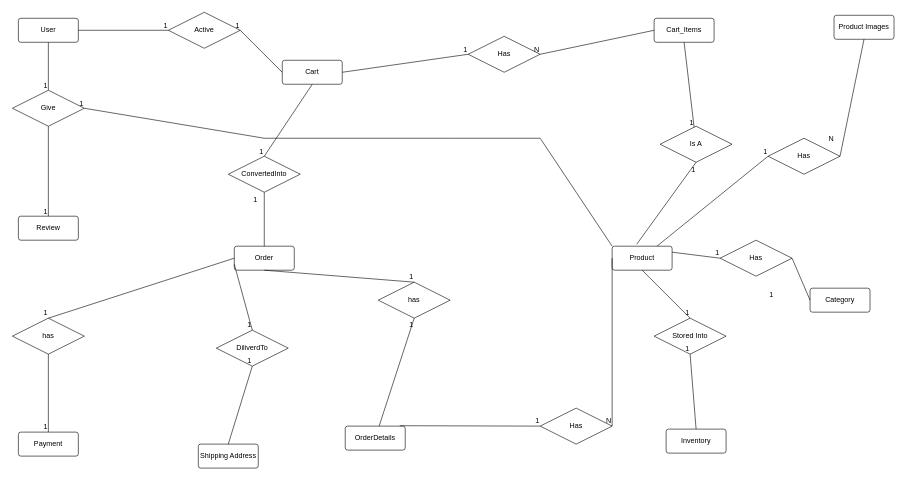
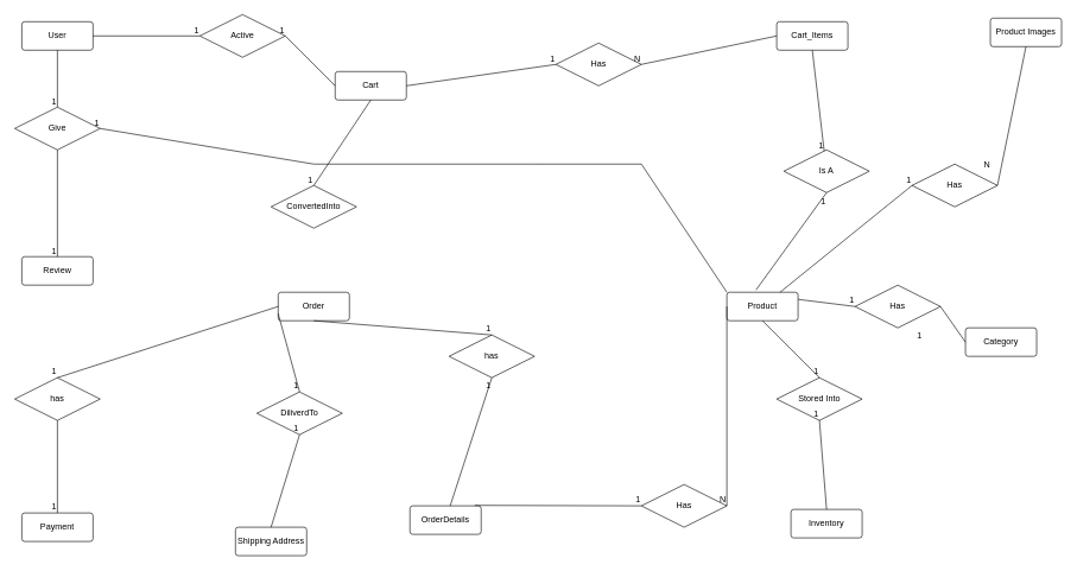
  <mxCell id="0" />
  <mxCell id="1" parent="0" />
  <mxCell id="2" value="User" style="rounded=1;arcSize=10;whiteSpace=wrap;html=1;align=center;" parent="1" vertex="1"><mxGeometry x="30" y="30" width="100" height="40" as="geometry" /></mxCell>
  <mxCell id="3" value="Active" style="shape=rhombus;perimeter=rhombusPerimeter;whiteSpace=wrap;html=1;align=center;" parent="1" vertex="1"><mxGeometry x="280" y="20" width="120" height="60" as="geometry" /></mxCell>
  <mxCell id="4" value="Cart" style="rounded=1;arcSize=10;whiteSpace=wrap;html=1;align=center;" parent="1" vertex="1"><mxGeometry x="470" y="100" width="100" height="40" as="geometry" /></mxCell>
  <mxCell id="5" value="Cart_Items" style="rounded=1;arcSize=10;whiteSpace=wrap;html=1;align=center;" parent="1" vertex="1"><mxGeometry x="1090" y="30" width="100" height="40" as="geometry" /></mxCell>
  <mxCell id="6" value="Has" style="shape=rhombus;perimeter=rhombusPerimeter;whiteSpace=wrap;html=1;align=center;" parent="1" vertex="1"><mxGeometry x="780" y="60" width="120" height="60" as="geometry" /></mxCell>
  <mxCell id="7" value="" style="endArrow=none;html=1;rounded=0;entryX=0;entryY=0.5;entryDx=0;entryDy=0;" parent="1" source="2" target="3" edge="1"><mxGeometry relative="1" as="geometry"><mxPoint x="430" y="230" as="sourcePoint" /><mxPoint x="590" y="230" as="targetPoint" /></mxGeometry></mxCell>
  <mxCell id="8" value="1" style="resizable=0;html=1;whiteSpace=wrap;align=right;verticalAlign=bottom;" parent="7" connectable="0" vertex="1"><mxGeometry x="1" relative="1" as="geometry" /></mxCell>
  <mxCell id="9" value="" style="endArrow=none;html=1;rounded=0;entryX=1;entryY=0.5;entryDx=0;entryDy=0;exitX=0;exitY=0.5;exitDx=0;exitDy=0;" parent="1" source="4" target="3" edge="1"><mxGeometry relative="1" as="geometry"><mxPoint x="540" y="220" as="sourcePoint" /><mxPoint x="700" y="220" as="targetPoint" /></mxGeometry></mxCell>
  <mxCell id="10" value="1" style="resizable=0;html=1;whiteSpace=wrap;align=right;verticalAlign=bottom;" parent="9" connectable="0" vertex="1"><mxGeometry x="1" relative="1" as="geometry" /></mxCell>
  <mxCell id="11" value="" style="endArrow=none;html=1;rounded=0;entryX=0;entryY=0.5;entryDx=0;entryDy=0;exitX=1;exitY=0.5;exitDx=0;exitDy=0;" parent="1" source="4" target="6" edge="1"><mxGeometry relative="1" as="geometry"><mxPoint x="570" y="160" as="sourcePoint" /><mxPoint x="730" y="160" as="targetPoint" /></mxGeometry></mxCell>
  <mxCell id="12" value="1" style="resizable=0;html=1;whiteSpace=wrap;align=right;verticalAlign=bottom;" parent="11" connectable="0" vertex="1"><mxGeometry x="1" relative="1" as="geometry" /></mxCell>
  <mxCell id="13" value="" style="endArrow=none;html=1;rounded=0;entryX=1;entryY=0.5;entryDx=0;entryDy=0;exitX=0;exitY=0.5;exitDx=0;exitDy=0;" parent="1" source="5" target="6" edge="1"><mxGeometry relative="1" as="geometry"><mxPoint x="730" y="170" as="sourcePoint" /><mxPoint x="890" y="170" as="targetPoint" /></mxGeometry></mxCell>
  <mxCell id="14" value="N" style="resizable=0;html=1;whiteSpace=wrap;align=right;verticalAlign=bottom;" parent="13" connectable="0" vertex="1"><mxGeometry x="1" relative="1" as="geometry" /></mxCell>
  <mxCell id="15" value="ConvertedInto" style="shape=rhombus;perimeter=rhombusPerimeter;whiteSpace=wrap;html=1;align=center;" parent="1" vertex="1"><mxGeometry x="380" y="260" width="120" height="60" as="geometry" /></mxCell>
  <mxCell id="16" value="Order" style="rounded=1;arcSize=10;whiteSpace=wrap;html=1;align=center;" parent="1" vertex="1"><mxGeometry x="390" y="410" width="100" height="40" as="geometry" /></mxCell>
  <mxCell id="17" value="" style="endArrow=none;html=1;rounded=0;entryX=0.5;entryY=0;entryDx=0;entryDy=0;exitX=0.5;exitY=1;exitDx=0;exitDy=0;" parent="1" source="4" target="15" edge="1"><mxGeometry relative="1" as="geometry"><mxPoint x="420" y="150" as="sourcePoint" /><mxPoint x="580" y="150" as="targetPoint" /></mxGeometry></mxCell>
  <mxCell id="18" value="1" style="resizable=0;html=1;whiteSpace=wrap;align=right;verticalAlign=bottom;" parent="17" connectable="0" vertex="1"><mxGeometry x="1" relative="1" as="geometry" /></mxCell>
- <mxCell id="19" value="" style="endArrow=none;html=1;rounded=0;entryX=0.5;entryY=1;entryDx=0;entryDy=0;exitX=0.5;exitY=0;exitDx=0;exitDy=0;" parent="1" source="16" target="15" edge="1"><mxGeometry relative="1" as="geometry"><mxPoint x="470" y="240" as="sourcePoint" /><mxPoint x="630" y="240" as="targetPoint" /></mxGeometry></mxCell>
- <mxCell id="20" value="1" style="resizable=0;html=1;whiteSpace=wrap;align=right;verticalAlign=bottom;" parent="19" connectable="0" vertex="1"><mxGeometry x="1" relative="1" as="geometry"><mxPoint x="-10" y="20" as="offset" /></mxGeometry></mxCell>
  <mxCell id="21" value="has" style="shape=rhombus;perimeter=rhombusPerimeter;whiteSpace=wrap;html=1;align=center;" parent="1" vertex="1"><mxGeometry x="630" y="470" width="120" height="60" as="geometry" /></mxCell>
  <mxCell id="22" value="" style="endArrow=none;html=1;rounded=0;entryX=0.5;entryY=0;entryDx=0;entryDy=0;exitX=0.5;exitY=1;exitDx=0;exitDy=0;" parent="1" source="16" target="21" edge="1"><mxGeometry relative="1" as="geometry"><mxPoint x="460" y="340" as="sourcePoint" /><mxPoint x="620" y="340" as="targetPoint" /></mxGeometry></mxCell>
  <mxCell id="23" value="1" style="resizable=0;html=1;whiteSpace=wrap;align=right;verticalAlign=bottom;" parent="22" connectable="0" vertex="1"><mxGeometry x="1" relative="1" as="geometry" /></mxCell>
  <mxCell id="24" value="OrderDetails" style="rounded=1;arcSize=10;whiteSpace=wrap;html=1;align=center;" parent="1" vertex="1"><mxGeometry x="575" y="710" width="100" height="40" as="geometry" /></mxCell>
  <mxCell id="25" value="" style="endArrow=none;html=1;rounded=0;entryX=0.5;entryY=1;entryDx=0;entryDy=0;" parent="1" source="24" target="21" edge="1"><mxGeometry relative="1" as="geometry"><mxPoint x="460" y="420" as="sourcePoint" /><mxPoint x="620" y="420" as="targetPoint" /></mxGeometry></mxCell>
  <mxCell id="26" value="1" style="resizable=0;html=1;whiteSpace=wrap;align=right;verticalAlign=bottom;" parent="25" connectable="0" vertex="1"><mxGeometry x="1" relative="1" as="geometry"><mxPoint y="20" as="offset" /></mxGeometry></mxCell>
  <mxCell id="27" value="Payment" style="rounded=1;arcSize=10;whiteSpace=wrap;html=1;align=center;" parent="1" vertex="1"><mxGeometry x="30" y="720" width="100" height="40" as="geometry" /></mxCell>
  <mxCell id="28" value="Give" style="shape=rhombus;perimeter=rhombusPerimeter;whiteSpace=wrap;html=1;align=center;" parent="1" vertex="1"><mxGeometry x="20" y="150" width="120" height="60" as="geometry" /></mxCell>
  <mxCell id="29" value="has" style="shape=rhombus;perimeter=rhombusPerimeter;whiteSpace=wrap;html=1;align=center;" parent="1" vertex="1"><mxGeometry x="20" y="530" width="120" height="60" as="geometry" /></mxCell>
  <mxCell id="30" value="Review" style="rounded=1;arcSize=10;whiteSpace=wrap;html=1;align=center;" parent="1" vertex="1"><mxGeometry x="30" y="360" width="100" height="40" as="geometry" /></mxCell>
  <mxCell id="31" value="" style="endArrow=none;html=1;rounded=0;entryX=0.5;entryY=0;entryDx=0;entryDy=0;exitX=0.5;exitY=1;exitDx=0;exitDy=0;" parent="1" source="2" target="28" edge="1"><mxGeometry relative="1" as="geometry"><mxPoint x="350" y="290" as="sourcePoint" /><mxPoint x="510" y="290" as="targetPoint" /></mxGeometry></mxCell>
  <mxCell id="32" value="1" style="resizable=0;html=1;whiteSpace=wrap;align=right;verticalAlign=bottom;" parent="31" connectable="0" vertex="1"><mxGeometry x="1" relative="1" as="geometry" /></mxCell>
  <mxCell id="33" value="" style="endArrow=none;html=1;rounded=0;entryX=0.5;entryY=0;entryDx=0;entryDy=0;exitX=0.5;exitY=1;exitDx=0;exitDy=0;" parent="1" source="28" target="30" edge="1"><mxGeometry relative="1" as="geometry"><mxPoint x="450" y="330" as="sourcePoint" /><mxPoint x="610" y="330" as="targetPoint" /></mxGeometry></mxCell>
  <mxCell id="34" value="1" style="resizable=0;html=1;whiteSpace=wrap;align=right;verticalAlign=bottom;" parent="33" connectable="0" vertex="1"><mxGeometry x="1" relative="1" as="geometry" /></mxCell>
  <mxCell id="35" value="" style="endArrow=none;html=1;rounded=0;entryX=0.5;entryY=0;entryDx=0;entryDy=0;" parent="1" source="29" target="27" edge="1"><mxGeometry relative="1" as="geometry"><mxPoint x="140" y="450" as="sourcePoint" /><mxPoint x="300" y="450" as="targetPoint" /></mxGeometry></mxCell>
  <mxCell id="36" value="1" style="resizable=0;html=1;whiteSpace=wrap;align=right;verticalAlign=bottom;" parent="35" connectable="0" vertex="1"><mxGeometry x="1" relative="1" as="geometry" /></mxCell>
  <mxCell id="37" value="" style="endArrow=none;html=1;rounded=0;exitX=0;exitY=0.5;exitDx=0;exitDy=0;entryX=0.5;entryY=0;entryDx=0;entryDy=0;" parent="1" source="16" target="29" edge="1"><mxGeometry relative="1" as="geometry"><mxPoint x="330" y="460" as="sourcePoint" /><mxPoint x="490" y="460" as="targetPoint" /></mxGeometry></mxCell>
  <mxCell id="38" value="1" style="resizable=0;html=1;whiteSpace=wrap;align=right;verticalAlign=bottom;" parent="37" connectable="0" vertex="1"><mxGeometry x="1" relative="1" as="geometry" /></mxCell>
  <mxCell id="39" value="Has" style="shape=rhombus;perimeter=rhombusPerimeter;whiteSpace=wrap;html=1;align=center;" parent="1" vertex="1"><mxGeometry x="900" y="680" width="120" height="60" as="geometry" /></mxCell>
  <mxCell id="40" value="Product" style="rounded=1;arcSize=10;whiteSpace=wrap;html=1;align=center;" parent="1" vertex="1"><mxGeometry x="1020" y="410" width="100" height="40" as="geometry" /></mxCell>
  <mxCell id="41" value="" style="endArrow=none;html=1;rounded=0;entryX=0;entryY=0.5;entryDx=0;entryDy=0;exitX=0.91;exitY=-0.017;exitDx=0;exitDy=0;exitPerimeter=0;" parent="1" source="24" target="39" edge="1"><mxGeometry relative="1" as="geometry"><mxPoint x="780" y="280" as="sourcePoint" /><mxPoint x="910" y="370" as="targetPoint" /></mxGeometry></mxCell>
  <mxCell id="42" value="1" style="resizable=0;html=1;whiteSpace=wrap;align=right;verticalAlign=bottom;" parent="41" connectable="0" vertex="1"><mxGeometry x="1" relative="1" as="geometry" /></mxCell>
  <mxCell id="43" value="Is A" style="shape=rhombus;perimeter=rhombusPerimeter;whiteSpace=wrap;html=1;align=center;" parent="1" vertex="1"><mxGeometry x="1100" y="210" width="120" height="60" as="geometry" /></mxCell>
  <mxCell id="44" value="" style="endArrow=none;html=1;rounded=0;entryX=0.5;entryY=1;entryDx=0;entryDy=0;exitX=0.41;exitY=-0.083;exitDx=0;exitDy=0;exitPerimeter=0;" parent="1" source="40" target="43" edge="1"><mxGeometry relative="1" as="geometry"><mxPoint x="440" y="360" as="sourcePoint" /><mxPoint x="600" y="360" as="targetPoint" /></mxGeometry></mxCell>
  <mxCell id="45" value="1" style="resizable=0;html=1;whiteSpace=wrap;align=right;verticalAlign=bottom;" parent="44" connectable="0" vertex="1"><mxGeometry x="1" relative="1" as="geometry"><mxPoint y="20" as="offset" /></mxGeometry></mxCell>
  <mxCell id="46" value="" style="endArrow=none;html=1;rounded=0;exitX=0.5;exitY=1;exitDx=0;exitDy=0;" parent="1" source="5" target="43" edge="1"><mxGeometry relative="1" as="geometry"><mxPoint x="620" y="390" as="sourcePoint" /><mxPoint x="780" y="390" as="targetPoint" /></mxGeometry></mxCell>
  <mxCell id="47" value="1" style="resizable=0;html=1;whiteSpace=wrap;align=right;verticalAlign=bottom;" parent="46" connectable="0" vertex="1"><mxGeometry x="1" relative="1" as="geometry" /></mxCell>
  <mxCell id="48" value="Stored Into" style="shape=rhombus;perimeter=rhombusPerimeter;whiteSpace=wrap;html=1;align=center;" parent="1" vertex="1"><mxGeometry x="1090" y="530" width="120" height="60" as="geometry" /></mxCell>
  <mxCell id="49" value="Inventory" style="rounded=1;arcSize=10;whiteSpace=wrap;html=1;align=center;" parent="1" vertex="1"><mxGeometry x="1110" y="715" width="100" height="40" as="geometry" /></mxCell>
  <mxCell id="50" value="" style="endArrow=none;html=1;rounded=0;entryX=0.5;entryY=0;entryDx=0;entryDy=0;exitX=0.5;exitY=1;exitDx=0;exitDy=0;" parent="1" source="40" target="48" edge="1"><mxGeometry relative="1" as="geometry"><mxPoint x="490" y="370" as="sourcePoint" /><mxPoint x="650" y="370" as="targetPoint" /></mxGeometry></mxCell>
  <mxCell id="51" value="1" style="resizable=0;html=1;whiteSpace=wrap;align=right;verticalAlign=bottom;" parent="50" connectable="0" vertex="1"><mxGeometry x="1" relative="1" as="geometry" /></mxCell>
  <mxCell id="52" value="" style="endArrow=none;html=1;rounded=0;entryX=0.5;entryY=1;entryDx=0;entryDy=0;exitX=0.5;exitY=0;exitDx=0;exitDy=0;" parent="1" source="49" target="48" edge="1"><mxGeometry relative="1" as="geometry"><mxPoint x="580" y="500" as="sourcePoint" /><mxPoint x="740" y="500" as="targetPoint" /></mxGeometry></mxCell>
  <mxCell id="53" value="1" style="resizable=0;html=1;whiteSpace=wrap;align=right;verticalAlign=bottom;" parent="52" connectable="0" vertex="1"><mxGeometry x="1" relative="1" as="geometry" /></mxCell>
  <mxCell id="54" value="" style="endArrow=none;html=1;rounded=0;entryX=1;entryY=0.5;entryDx=0;entryDy=0;exitX=0;exitY=0.5;exitDx=0;exitDy=0;" parent="1" source="40" target="39" edge="1"><mxGeometry relative="1" as="geometry"><mxPoint x="830" y="320" as="sourcePoint" /><mxPoint x="990" y="320" as="targetPoint" /></mxGeometry></mxCell>
  <mxCell id="55" value="N" style="resizable=0;html=1;whiteSpace=wrap;align=right;verticalAlign=bottom;" parent="54" connectable="0" vertex="1"><mxGeometry x="1" relative="1" as="geometry" /></mxCell>
  <mxCell id="56" value="" style="endArrow=none;html=1;rounded=0;entryX=1;entryY=0.5;entryDx=0;entryDy=0;exitX=0;exitY=0;exitDx=0;exitDy=0;" parent="1" source="40" target="28" edge="1"><mxGeometry relative="1" as="geometry"><mxPoint x="410" y="220" as="sourcePoint" /><mxPoint x="570" y="220" as="targetPoint" /><Array as="points"><mxPoint x="960" y="320" /><mxPoint x="900" y="230" /><mxPoint x="750" y="230" /><mxPoint x="440" y="230" /></Array></mxGeometry></mxCell>
  <mxCell id="57" value="1" style="resizable=0;html=1;whiteSpace=wrap;align=right;verticalAlign=bottom;" parent="56" connectable="0" vertex="1"><mxGeometry x="1" relative="1" as="geometry" /></mxCell>
  <mxCell id="58" value="DiliverdTo" style="shape=rhombus;perimeter=rhombusPerimeter;whiteSpace=wrap;html=1;align=center;" parent="1" vertex="1"><mxGeometry x="360" y="550" width="120" height="60" as="geometry" /></mxCell>
  <mxCell id="59" value="Shipping Address" style="rounded=1;arcSize=10;whiteSpace=wrap;html=1;align=center;" parent="1" vertex="1"><mxGeometry x="330" y="740" width="100" height="40" as="geometry" /></mxCell>
  <mxCell id="60" value="" style="endArrow=none;html=1;rounded=0;entryX=0.5;entryY=1;entryDx=0;entryDy=0;exitX=0.5;exitY=0;exitDx=0;exitDy=0;" parent="1" source="59" target="58" edge="1"><mxGeometry relative="1" as="geometry"><mxPoint x="510" y="790" as="sourcePoint" /><mxPoint x="510" y="760" as="targetPoint" /></mxGeometry></mxCell>
  <mxCell id="61" value="1" style="resizable=0;html=1;whiteSpace=wrap;align=right;verticalAlign=bottom;" parent="60" connectable="0" vertex="1"><mxGeometry x="1" relative="1" as="geometry" /></mxCell>
  <mxCell id="62" value="" style="endArrow=none;html=1;rounded=0;exitX=0;exitY=0.75;exitDx=0;exitDy=0;entryX=0.5;entryY=0;entryDx=0;entryDy=0;" parent="1" source="16" target="58" edge="1"><mxGeometry relative="1" as="geometry"><mxPoint x="650" y="290" as="sourcePoint" /><mxPoint x="90" y="540" as="targetPoint" /></mxGeometry></mxCell>
  <mxCell id="63" value="1" style="resizable=0;html=1;whiteSpace=wrap;align=right;verticalAlign=bottom;" parent="62" connectable="0" vertex="1"><mxGeometry x="1" relative="1" as="geometry" /></mxCell>
- <mxCell id="64" value="Category" style="rounded=1;arcSize=10;whiteSpace=wrap;html=1;align=center;" parent="1" vertex="1"><mxGeometry x="1350" y="480" width="100" height="40" as="geometry" /></mxCell>
+ <mxCell id="64" value="Category" style="rounded=1;arcSize=10;whiteSpace=wrap;html=1;align=center;" parent="1" vertex="1"><mxGeometry x="1355" y="460" width="100" height="40" as="geometry" /></mxCell>
  <mxCell id="65" value="Product Images" style="rounded=1;arcSize=10;whiteSpace=wrap;html=1;align=center;" parent="1" vertex="1"><mxGeometry x="1390" y="25" width="100" height="40" as="geometry" /></mxCell>
  <mxCell id="66" value="Has" style="shape=rhombus;perimeter=rhombusPerimeter;whiteSpace=wrap;html=1;align=center;" parent="1" vertex="1"><mxGeometry x="1280" y="230" width="120" height="60" as="geometry" /></mxCell>
  <mxCell id="67" value="" style="endArrow=none;html=1;rounded=0;entryX=0;entryY=0.5;entryDx=0;entryDy=0;" parent="1" source="40" target="66" edge="1"><mxGeometry relative="1" as="geometry"><mxPoint x="1150" y="80" as="sourcePoint" /><mxPoint x="1150" y="220" as="targetPoint" /></mxGeometry></mxCell>
  <mxCell id="68" value="1" style="resizable=0;html=1;whiteSpace=wrap;align=right;verticalAlign=bottom;" parent="67" connectable="0" vertex="1"><mxGeometry x="1" relative="1" as="geometry" /></mxCell>
  <mxCell id="69" value="" style="endArrow=none;html=1;rounded=0;exitX=0.5;exitY=1;exitDx=0;exitDy=0;entryX=1;entryY=0.5;entryDx=0;entryDy=0;" parent="1" source="65" target="66" edge="1"><mxGeometry relative="1" as="geometry"><mxPoint x="1160" y="90" as="sourcePoint" /><mxPoint x="1160" y="230" as="targetPoint" /></mxGeometry></mxCell>
  <mxCell id="70" value="N" style="resizable=0;html=1;whiteSpace=wrap;align=right;verticalAlign=bottom;" parent="69" connectable="0" vertex="1"><mxGeometry x="1" relative="1" as="geometry"><mxPoint x="-9" y="-21" as="offset" /></mxGeometry></mxCell>
  <mxCell id="71" value="Has" style="shape=rhombus;perimeter=rhombusPerimeter;whiteSpace=wrap;html=1;align=center;" parent="1" vertex="1"><mxGeometry x="1200" y="400" width="120" height="60" as="geometry" /></mxCell>
  <mxCell id="72" value="" style="endArrow=none;html=1;rounded=0;exitX=1;exitY=0.25;exitDx=0;exitDy=0;entryX=0;entryY=0.5;entryDx=0;entryDy=0;" parent="1" source="40" target="71" edge="1"><mxGeometry relative="1" as="geometry"><mxPoint x="1210" y="250" as="sourcePoint" /><mxPoint x="1350" y="250" as="targetPoint" /></mxGeometry></mxCell>
  <mxCell id="73" value="1" style="resizable=0;html=1;whiteSpace=wrap;align=right;verticalAlign=bottom;" parent="72" connectable="0" vertex="1"><mxGeometry x="1" relative="1" as="geometry" /></mxCell>
  <mxCell id="74" value="" style="endArrow=none;html=1;rounded=0;exitX=1;exitY=0.5;exitDx=0;exitDy=0;entryX=0;entryY=0.5;entryDx=0;entryDy=0;" parent="1" source="71" target="64" edge="1"><mxGeometry relative="1" as="geometry"><mxPoint x="1220" y="260" as="sourcePoint" /><mxPoint x="1360" y="260" as="targetPoint" /></mxGeometry></mxCell>
  <mxCell id="75" value="1" style="resizable=0;html=1;whiteSpace=wrap;align=right;verticalAlign=bottom;" parent="74" connectable="0" vertex="1"><mxGeometry x="1" relative="1" as="geometry"><mxPoint x="-60" as="offset" /></mxGeometry></mxCell>
